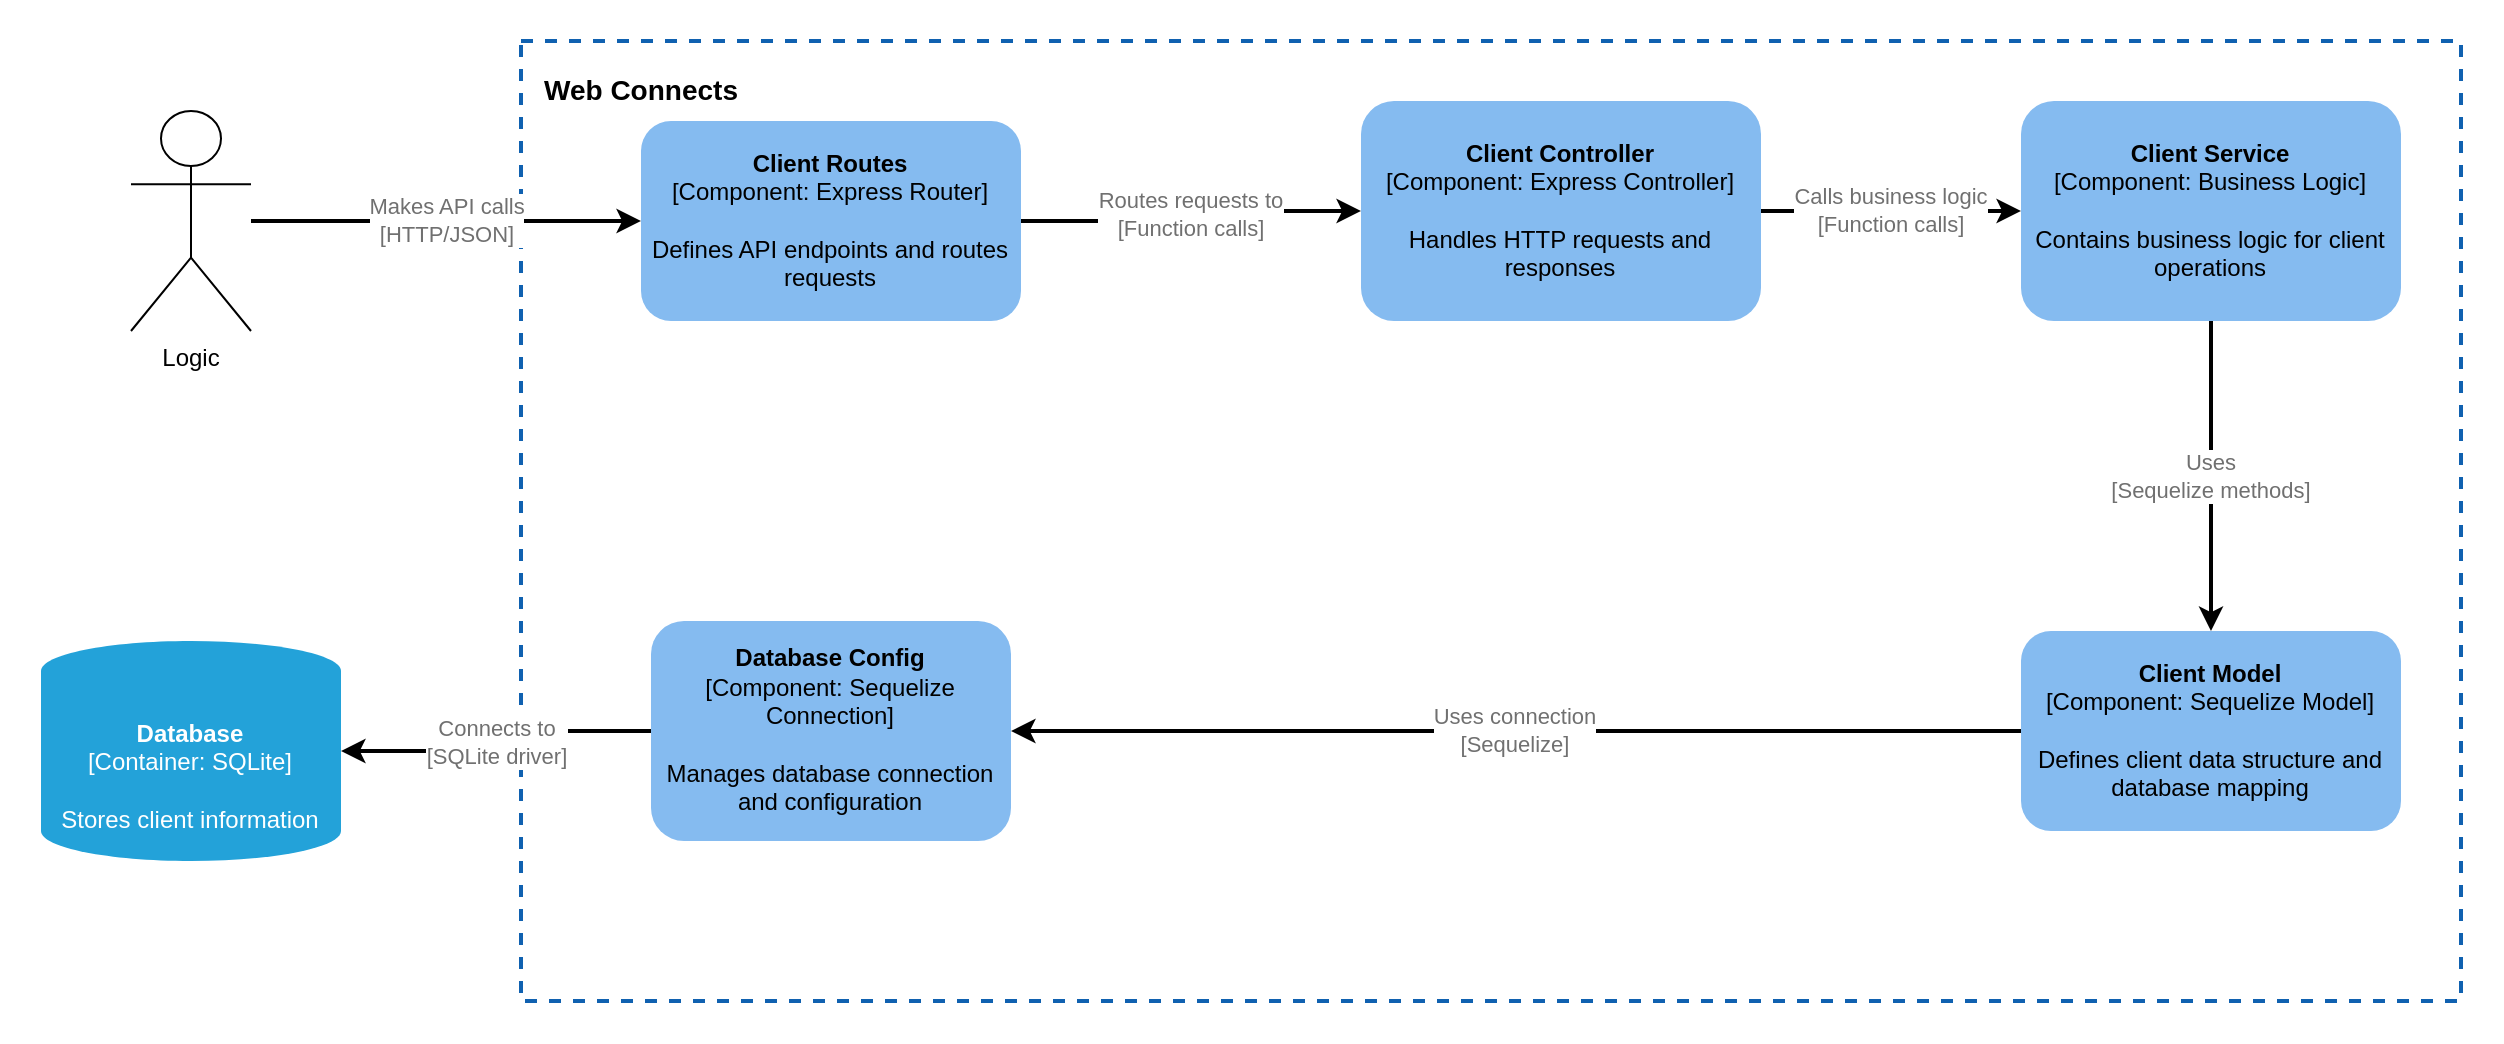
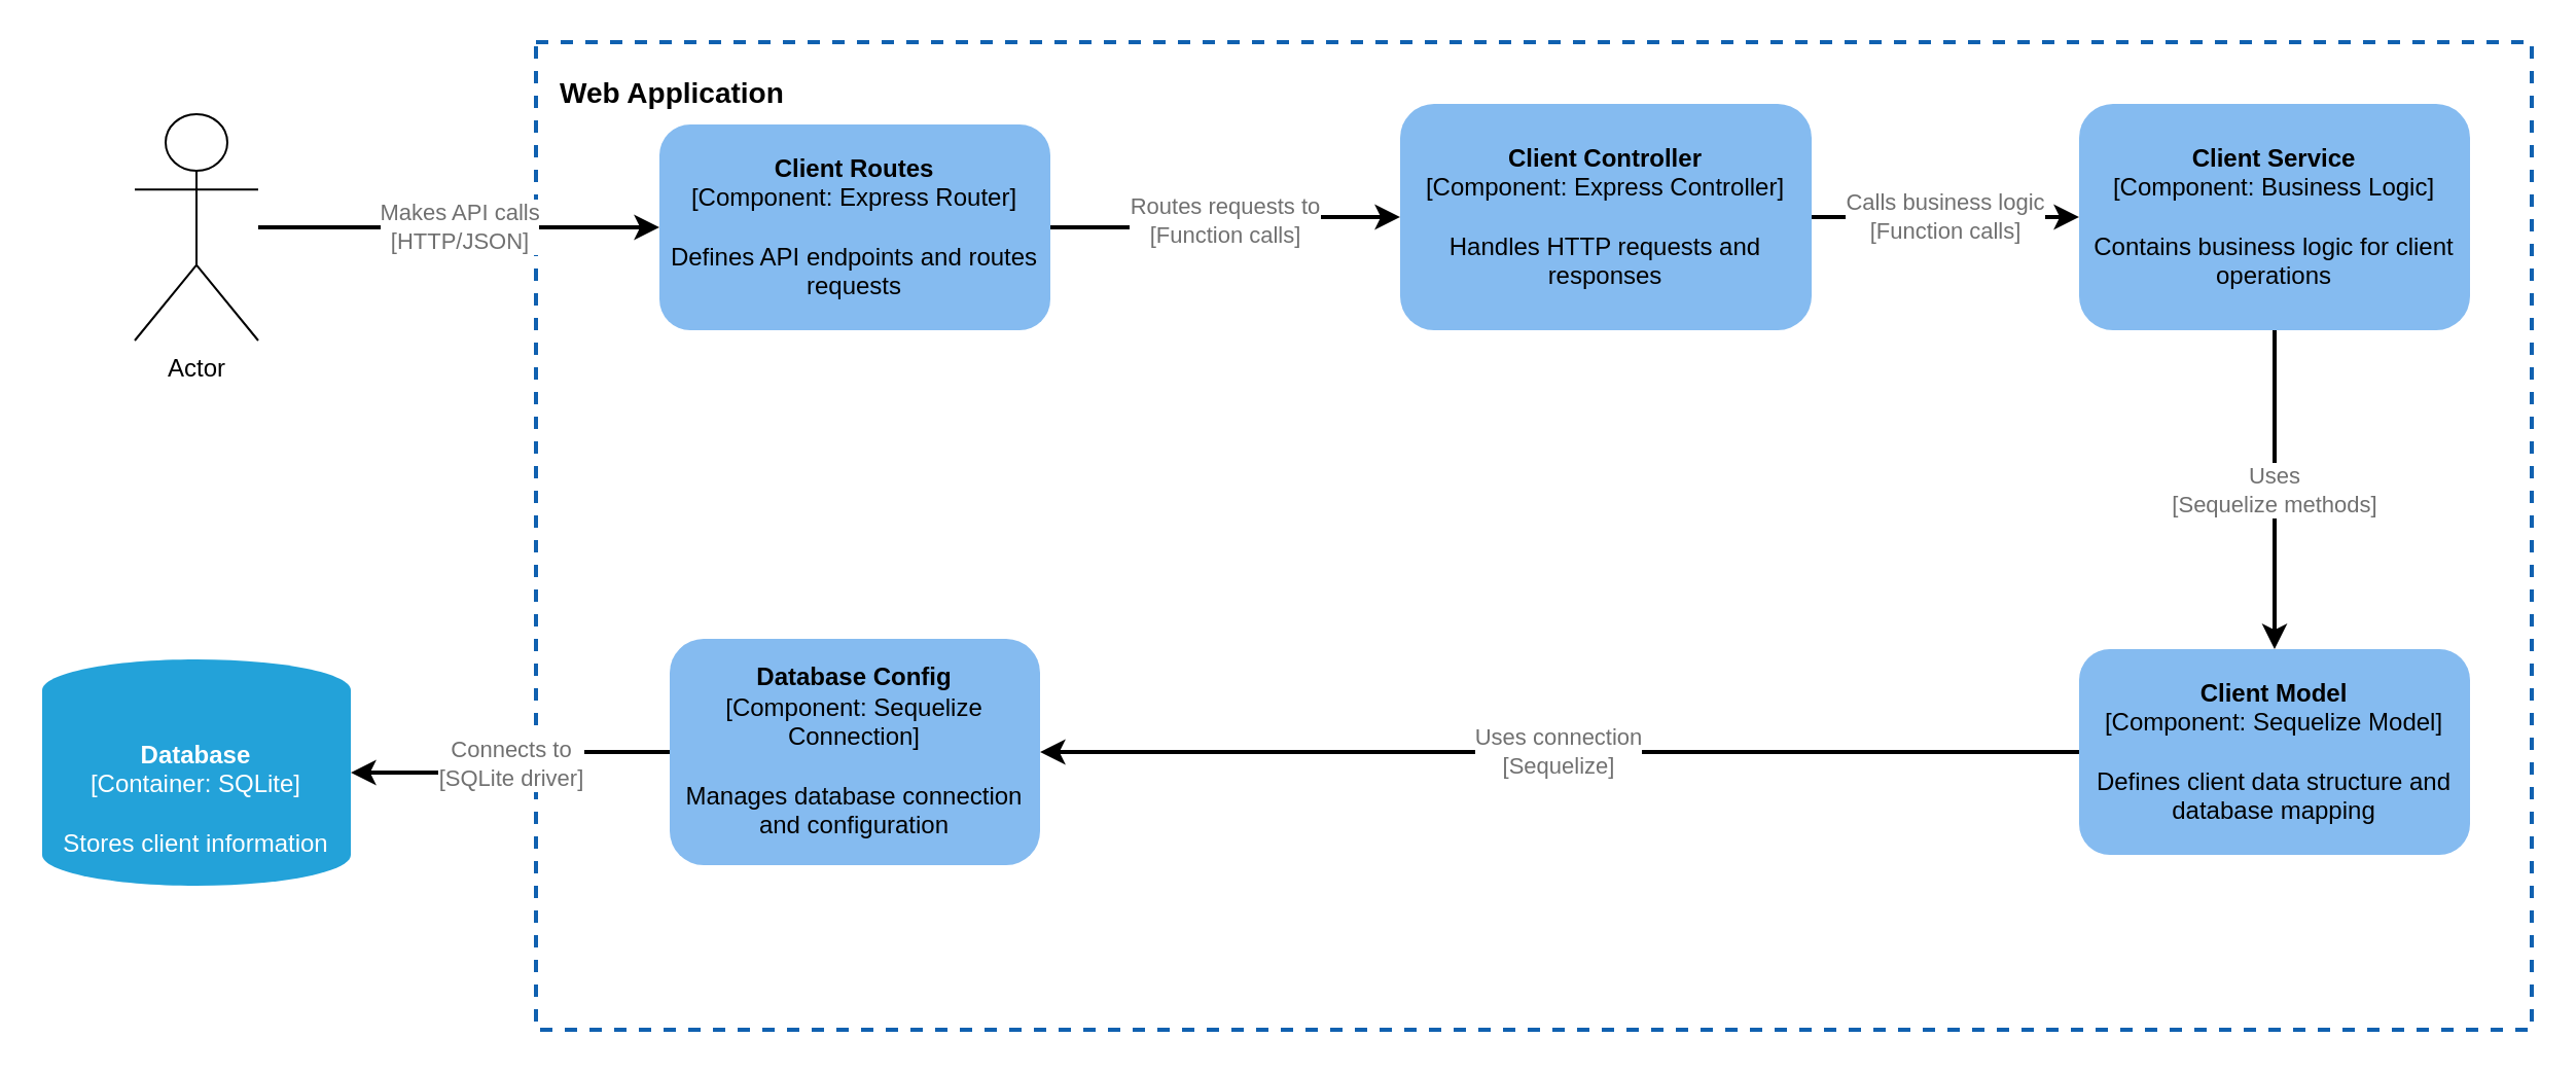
  <mxCell id="0" />
  <mxCell id="1" parent="0" />
- <mxCell id="2" value="Web Connects" style="fillColor=none;strokeColor=#1061B0;strokeWidth=2;dashed=1;align=left;verticalAlign=top;fontStyle=1;fontSize=14;spacingLeft=10;spacingTop=10;" parent="1" vertex="1"><mxGeometry x="260" y="20" width="970" height="480" as="geometry" /></mxCell>
+ <mxCell id="2" value="Web Application" style="fillColor=none;strokeColor=#1061B0;strokeWidth=2;dashed=1;align=left;verticalAlign=top;fontStyle=1;fontSize=14;spacingLeft=10;spacingTop=10;" parent="1" vertex="1"><mxGeometry x="260" y="20" width="970" height="480" as="geometry" /></mxCell>
  <mxCell id="3" value="&lt;b&gt;Client Routes&lt;/b&gt;&lt;br&gt;[Component: Express Router]&lt;br&gt;&lt;br&gt;Defines API endpoints and routes requests" style="rounded=1;whiteSpace=wrap;html=1;fillColor=#85BBF0;strokeColor=none;fontColor=#000000;align=center;verticalAlign=middle;" parent="1" vertex="1"><mxGeometry x="320" y="60" width="190" height="100" as="geometry" /></mxCell>
  <mxCell id="4" value="&lt;b&gt;Client Controller&lt;/b&gt;&lt;br&gt;[Component: Express Controller]&lt;br&gt;&lt;br&gt;Handles HTTP requests and responses" style="rounded=1;whiteSpace=wrap;html=1;fillColor=#85BBF0;strokeColor=none;fontColor=#000000;align=center;verticalAlign=middle;" parent="1" vertex="1"><mxGeometry x="680" y="50" width="200" height="110" as="geometry" /></mxCell>
  <mxCell id="5" value="&lt;b&gt;Client Service&lt;/b&gt;&lt;br&gt;[Component: Business Logic]&lt;br&gt;&lt;br&gt;Contains business logic for client operations" style="rounded=1;whiteSpace=wrap;html=1;fillColor=#85BBF0;strokeColor=none;fontColor=#000000;align=center;verticalAlign=middle;" parent="1" vertex="1"><mxGeometry x="1010" y="50" width="190" height="110" as="geometry" /></mxCell>
  <mxCell id="6" value="&lt;b&gt;Client Model&lt;/b&gt;&lt;br&gt;[Component: Sequelize Model]&lt;br&gt;&lt;br&gt;Defines client data structure and database mapping" style="rounded=1;whiteSpace=wrap;html=1;fillColor=#85BBF0;strokeColor=none;fontColor=#000000;align=center;verticalAlign=middle;" parent="1" vertex="1"><mxGeometry x="1010" y="315" width="190" height="100" as="geometry" /></mxCell>
  <mxCell id="7" value="&lt;b&gt;Database Config&lt;/b&gt;&lt;br&gt;[Component: Sequelize Connection]&lt;br&gt;&lt;br&gt;Manages database connection and configuration" style="rounded=1;whiteSpace=wrap;html=1;fillColor=#85BBF0;strokeColor=none;fontColor=#000000;align=center;verticalAlign=middle;" parent="1" vertex="1"><mxGeometry x="325" y="310" width="180" height="110" as="geometry" /></mxCell>
  <mxCell id="8" value="&lt;b&gt;Database&lt;/b&gt;&lt;br&gt;[Container: SQLite]&lt;br&gt;&lt;br&gt;Stores client information" style="shape=cylinder3;whiteSpace=wrap;html=1;boundedLbl=1;backgroundOutline=1;size=15;fillColor=#23A2D9;strokeColor=none;fontColor=#ffffff;align=center;verticalAlign=middle;" parent="1" vertex="1"><mxGeometry x="20" y="320" width="150" height="110" as="geometry" /></mxCell>
  <mxCell id="9" value="Makes API calls&lt;br&gt;[HTTP/JSON]" style="edgeStyle=orthogonalEdgeStyle;rounded=0;orthogonalLoop=1;jettySize=auto;html=1;strokeWidth=2;fontColor=#707070;" parent="1" source="15" target="3" edge="1"><mxGeometry relative="1" as="geometry"><mxPoint x="190" y="115" as="sourcePoint" /></mxGeometry></mxCell>
  <mxCell id="10" value="Routes requests to&lt;br&gt;[Function calls]" style="edgeStyle=orthogonalEdgeStyle;rounded=0;orthogonalLoop=1;jettySize=auto;html=1;strokeWidth=2;fontColor=#707070;" parent="1" source="3" target="4" edge="1"><mxGeometry relative="1" as="geometry" /></mxCell>
  <mxCell id="11" value="Calls business logic&lt;br&gt;[Function calls]" style="edgeStyle=orthogonalEdgeStyle;rounded=0;orthogonalLoop=1;jettySize=auto;html=1;strokeWidth=2;fontColor=#707070;" parent="1" source="4" target="5" edge="1"><mxGeometry relative="1" as="geometry" /></mxCell>
  <mxCell id="12" value="Uses&lt;br&gt;[Sequelize methods]" style="edgeStyle=orthogonalEdgeStyle;rounded=0;orthogonalLoop=1;jettySize=auto;html=1;strokeWidth=2;fontColor=#707070;" parent="1" source="5" target="6" edge="1"><mxGeometry relative="1" as="geometry" /></mxCell>
  <mxCell id="13" value="Uses connection&lt;br&gt;[Sequelize]" style="edgeStyle=orthogonalEdgeStyle;rounded=0;orthogonalLoop=1;jettySize=auto;html=1;strokeWidth=2;fontColor=#707070;" parent="1" source="6" target="7" edge="1"><mxGeometry relative="1" as="geometry" /></mxCell>
  <mxCell id="14" value="Connects to&lt;br&gt;[SQLite driver]" style="edgeStyle=orthogonalEdgeStyle;rounded=0;orthogonalLoop=1;jettySize=auto;html=1;strokeWidth=2;fontColor=#707070;" parent="1" source="7" target="8" edge="1"><mxGeometry relative="1" as="geometry" /></mxCell>
- <mxCell id="15" value="Logic" style="shape=umlActor;verticalLabelPosition=bottom;verticalAlign=top;html=1;outlineConnect=0;" vertex="1" parent="1"><mxGeometry x="65" y="55" width="60" height="110" as="geometry" /></mxCell>
+ <mxCell id="15" value="Actor" style="shape=umlActor;verticalLabelPosition=bottom;verticalAlign=top;html=1;outlineConnect=0;" vertex="1" parent="1"><mxGeometry x="65" y="55" width="60" height="110" as="geometry" /></mxCell>
